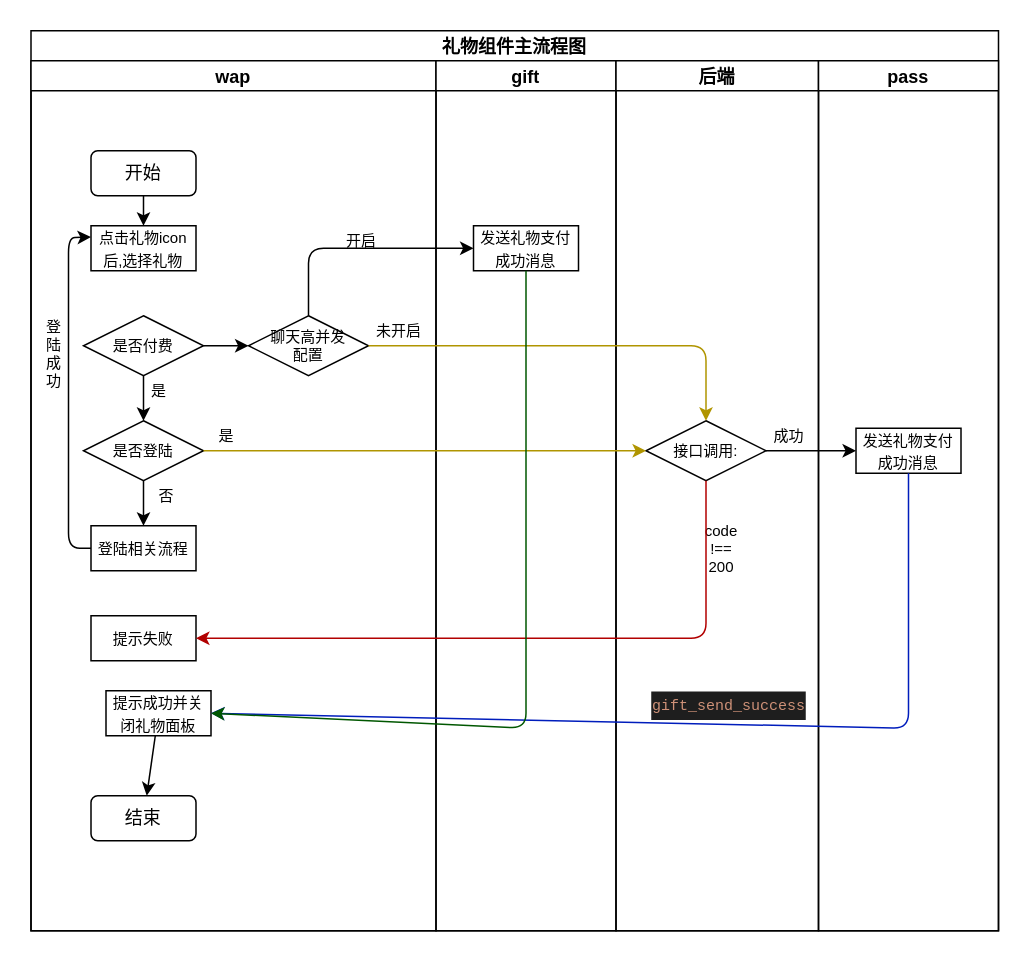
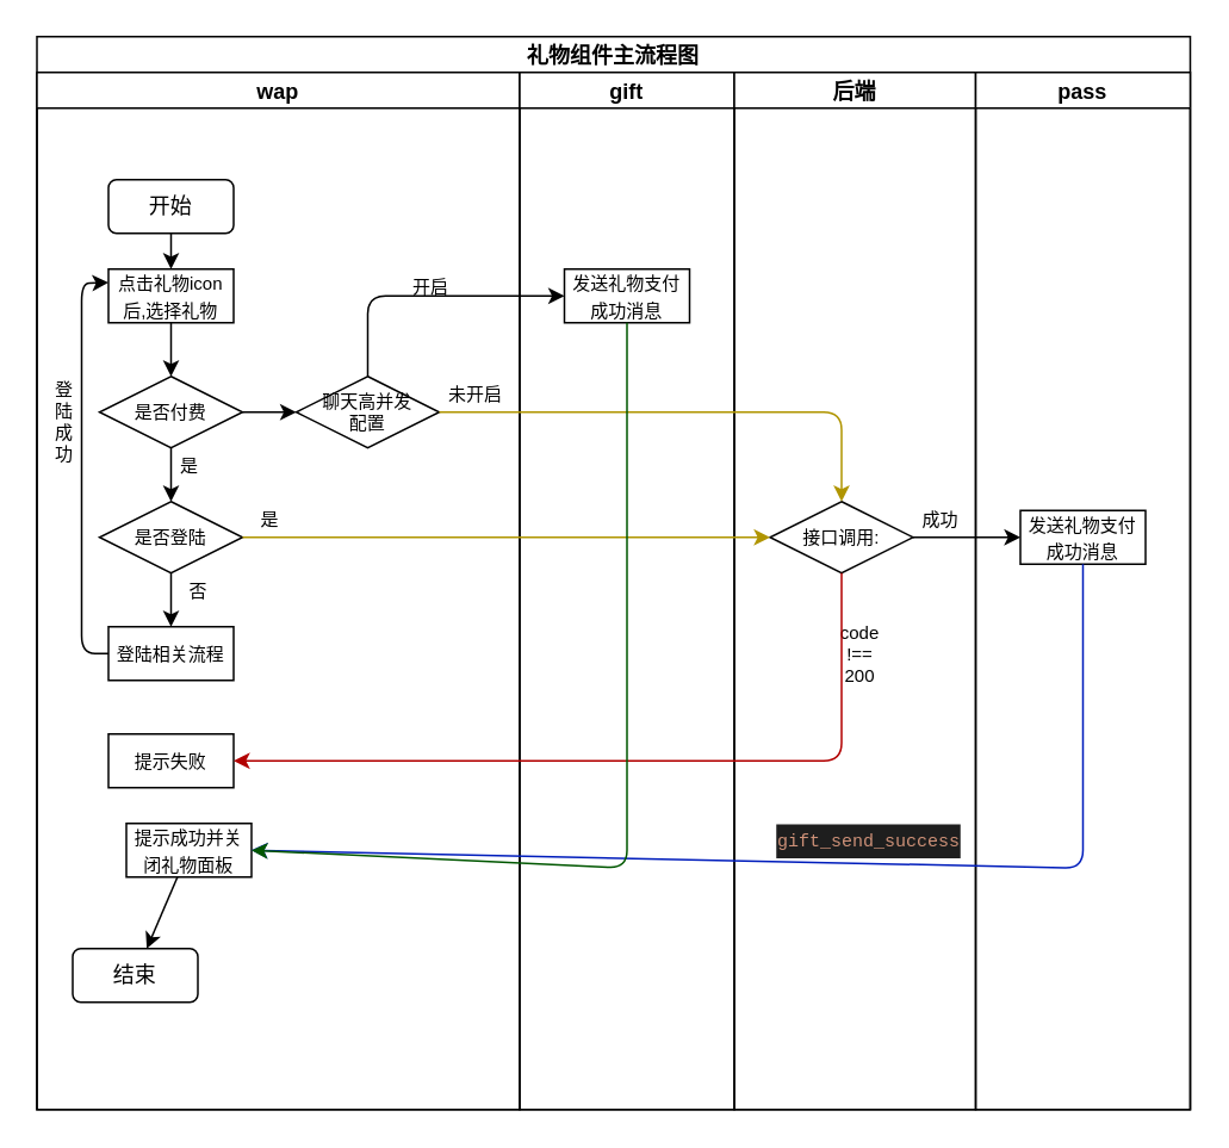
  <mxCell id="0" />
  <mxCell id="1" parent="0" />
  <mxCell id="2" value="礼物组件主流程图" style="swimlane;childLayout=stackLayout;resizeParent=1;resizeParentMax=0;startSize=20;" vertex="1" parent="1"><mxGeometry x="20" y="20" width="645" height="600" as="geometry" /></mxCell>
  <mxCell id="3" value="wap" style="swimlane;startSize=20;" vertex="1" parent="2"><mxGeometry y="20" width="270" height="580" as="geometry" /></mxCell>
  <mxCell id="4" style="edgeStyle=none;html=1;exitX=0.5;exitY=1;exitDx=0;exitDy=0;entryX=0.5;entryY=0;entryDx=0;entryDy=0;" edge="1" parent="3" source="5" target="7"><mxGeometry relative="1" as="geometry" /></mxCell>
  <mxCell id="5" value="开始" style="rounded=1;whiteSpace=wrap;html=1;" vertex="1" parent="3"><mxGeometry x="40" y="60" width="70" height="30" as="geometry" /></mxCell>
+ <mxCell id="6" value="" style="edgeStyle=none;html=1;fontSize=10;" edge="1" parent="3" source="7" target="10"><mxGeometry relative="1" as="geometry" /></mxCell>
  <mxCell id="7" value="&lt;font style=&quot;font-size: 10px&quot;&gt;点击礼物icon后,选择礼物&lt;/font&gt;" style="rounded=0;whiteSpace=wrap;html=1;" vertex="1" parent="3"><mxGeometry x="40" y="110" width="70" height="30" as="geometry" /></mxCell>
  <mxCell id="8" value="" style="edgeStyle=none;html=1;fontSize=10;" edge="1" parent="3" source="10" target="12"><mxGeometry relative="1" as="geometry" /></mxCell>
  <mxCell id="9" value="" style="edgeStyle=none;html=1;fontSize=10;" edge="1" parent="3" source="10" target="22"><mxGeometry relative="1" as="geometry" /></mxCell>
  <mxCell id="10" value="是否付费" style="rhombus;whiteSpace=wrap;html=1;fontSize=10;" vertex="1" parent="3"><mxGeometry x="35" y="170" width="80" height="40" as="geometry" /></mxCell>
  <mxCell id="11" value="" style="edgeStyle=none;html=1;fontSize=10;" edge="1" parent="3" source="12" target="14"><mxGeometry relative="1" as="geometry" /></mxCell>
  <mxCell id="12" value="是否登陆" style="rhombus;whiteSpace=wrap;html=1;fontSize=10;" vertex="1" parent="3"><mxGeometry x="35" y="240" width="80" height="40" as="geometry" /></mxCell>
  <mxCell id="13" style="edgeStyle=none;html=1;exitX=0;exitY=0.5;exitDx=0;exitDy=0;entryX=0;entryY=0.25;entryDx=0;entryDy=0;fontSize=10;" edge="1" parent="3" source="14" target="7"><mxGeometry relative="1" as="geometry"><Array as="points"><mxPoint x="25" y="325" /><mxPoint x="25" y="270" /><mxPoint x="25" y="220" /><mxPoint x="25" y="118" /></Array></mxGeometry></mxCell>
  <mxCell id="14" value="&lt;font style=&quot;font-size: 10px&quot;&gt;登陆相关流程&lt;/font&gt;" style="rounded=0;whiteSpace=wrap;html=1;" vertex="1" parent="3"><mxGeometry x="40" y="310" width="70" height="30" as="geometry" /></mxCell>
  <mxCell id="15" value="登&lt;br&gt;陆&lt;br&gt;成&lt;br&gt;功" style="text;html=1;align=center;verticalAlign=middle;resizable=0;points=[];autosize=1;strokeColor=none;fillColor=none;fontSize=10;" vertex="1" parent="3"><mxGeometry y="170" width="30" height="50" as="geometry" /></mxCell>
  <mxCell id="16" value="是" style="text;html=1;align=center;verticalAlign=middle;resizable=0;points=[];autosize=1;strokeColor=none;fillColor=none;fontSize=10;" vertex="1" parent="3"><mxGeometry x="70" y="210" width="30" height="20" as="geometry" /></mxCell>
  <mxCell id="17" value="是" style="text;html=1;align=center;verticalAlign=middle;resizable=0;points=[];autosize=1;strokeColor=none;fillColor=none;fontSize=10;" vertex="1" parent="3"><mxGeometry x="115" y="240" width="30" height="20" as="geometry" /></mxCell>
  <mxCell id="18" value="&lt;font style=&quot;font-size: 10px&quot;&gt;提示失败&lt;/font&gt;" style="rounded=0;whiteSpace=wrap;html=1;" vertex="1" parent="3"><mxGeometry x="40" y="370" width="70" height="30" as="geometry" /></mxCell>
  <mxCell id="19" value="" style="edgeStyle=none;html=1;fontSize=10;" edge="1" parent="3" source="20" target="21"><mxGeometry relative="1" as="geometry" /></mxCell>
  <mxCell id="20" value="&lt;font style=&quot;font-size: 10px&quot;&gt;提示成功并关闭礼物面板&lt;/font&gt;" style="rounded=0;whiteSpace=wrap;html=1;" vertex="1" parent="3"><mxGeometry x="50" y="420" width="70" height="30" as="geometry" /></mxCell>
- <mxCell id="21" value="结束" style="rounded=1;whiteSpace=wrap;html=1;" vertex="1" parent="3"><mxGeometry x="40" y="490" width="70" height="30" as="geometry" /></mxCell>
+ <mxCell id="21" value="结束" style="rounded=1;whiteSpace=wrap;html=1;" vertex="1" parent="3"><mxGeometry x="20" y="490" width="70" height="30" as="geometry" /></mxCell>
  <mxCell id="22" value="聊天高并发&lt;br&gt;配置" style="rhombus;whiteSpace=wrap;html=1;fontSize=10;" vertex="1" parent="3"><mxGeometry x="145" y="170" width="80" height="40" as="geometry" /></mxCell>
  <mxCell id="23" value="未开启" style="text;html=1;align=center;verticalAlign=middle;resizable=0;points=[];autosize=1;strokeColor=none;fillColor=none;fontSize=10;" vertex="1" parent="3"><mxGeometry x="220" y="170" width="50" height="20" as="geometry" /></mxCell>
  <mxCell id="24" value="开启" style="text;html=1;align=center;verticalAlign=middle;resizable=0;points=[];autosize=1;strokeColor=none;fillColor=none;fontSize=10;" vertex="1" parent="3"><mxGeometry x="200" y="110" width="40" height="20" as="geometry" /></mxCell>
  <mxCell id="25" value="gift" style="swimlane;startSize=20;" vertex="1" parent="2"><mxGeometry x="270" y="20" width="120" height="580" as="geometry" /></mxCell>
  <mxCell id="26" value="&lt;font style=&quot;font-size: 10px&quot;&gt;发送礼物支付成功消息&lt;/font&gt;" style="rounded=0;whiteSpace=wrap;html=1;" vertex="1" parent="25"><mxGeometry x="25" y="110" width="70" height="30" as="geometry" /></mxCell>
  <mxCell id="27" value="后端" style="swimlane;startSize=20;" vertex="1" parent="2"><mxGeometry x="390" y="20" width="135" height="580" as="geometry" /></mxCell>
  <mxCell id="28" value="接口调用:" style="rhombus;whiteSpace=wrap;html=1;fontSize=10;" vertex="1" parent="27"><mxGeometry x="20" y="240" width="80" height="40" as="geometry" /></mxCell>
  <mxCell id="29" value="code&lt;br&gt;!==&lt;br&gt;200" style="text;html=1;align=center;verticalAlign=middle;resizable=0;points=[];autosize=1;strokeColor=none;fillColor=none;fontSize=10;" vertex="1" parent="27"><mxGeometry x="50" y="305" width="40" height="40" as="geometry" /></mxCell>
  <mxCell id="30" value="成功" style="text;html=1;align=center;verticalAlign=middle;resizable=0;points=[];autosize=1;strokeColor=none;fillColor=none;fontSize=10;" vertex="1" parent="27"><mxGeometry x="95" y="240" width="40" height="20" as="geometry" /></mxCell>
  <mxCell id="31" value="&lt;div style=&quot;color: rgb(212 , 212 , 212) ; background-color: rgb(30 , 30 , 30) ; font-family: &amp;#34;consolas&amp;#34; , &amp;#34;courier new&amp;#34; , monospace ; line-height: 19px&quot;&gt;&lt;span style=&quot;color: rgb(206 , 145 , 120)&quot;&gt;&lt;font style=&quot;font-size: 10px&quot;&gt;gift_send_success&lt;/font&gt;&lt;/span&gt;&lt;/div&gt;" style="text;html=1;align=center;verticalAlign=middle;resizable=0;points=[];autosize=1;strokeColor=none;fillColor=none;fontSize=10;" vertex="1" parent="27"><mxGeometry x="20" y="420" width="110" height="20" as="geometry" /></mxCell>
  <mxCell id="32" value="pass" style="swimlane;startSize=20;" vertex="1" parent="2"><mxGeometry x="525" y="20" width="120" height="580" as="geometry" /></mxCell>
  <mxCell id="33" value="&lt;font style=&quot;font-size: 10px&quot;&gt;发送礼物支付成功消息&lt;/font&gt;" style="rounded=0;whiteSpace=wrap;html=1;" vertex="1" parent="32"><mxGeometry x="25" y="245" width="70" height="30" as="geometry" /></mxCell>
  <mxCell id="34" value="" style="edgeStyle=none;html=1;fontSize=10;entryX=1;entryY=0.5;entryDx=0;entryDy=0;fillColor=#e51400;strokeColor=#B20000;" edge="1" parent="2" source="28" target="18"><mxGeometry relative="1" as="geometry"><mxPoint x="205" y="380" as="targetPoint" /><Array as="points"><mxPoint x="450" y="405" /></Array></mxGeometry></mxCell>
  <mxCell id="35" value="" style="edgeStyle=none;html=1;fontSize=10;" edge="1" parent="2" source="28" target="33"><mxGeometry relative="1" as="geometry" /></mxCell>
  <mxCell id="36" value="" style="edgeStyle=none;html=1;fontSize=10;entryX=1;entryY=0.5;entryDx=0;entryDy=0;fillColor=#0050ef;strokeColor=#001DBC;" edge="1" parent="2" source="33" target="20"><mxGeometry relative="1" as="geometry"><mxPoint x="325" y="470" as="targetPoint" /><Array as="points"><mxPoint x="585" y="465" /></Array></mxGeometry></mxCell>
  <mxCell id="37" style="edgeStyle=none;html=1;exitX=1;exitY=0.5;exitDx=0;exitDy=0;fontSize=10;entryX=0;entryY=0.5;entryDx=0;entryDy=0;fillColor=#e3c800;strokeColor=#B09500;" edge="1" parent="2" source="12" target="28"><mxGeometry relative="1" as="geometry"><mxPoint x="150.0" y="279.793" as="targetPoint" /></mxGeometry></mxCell>
  <mxCell id="38" style="edgeStyle=none;html=1;entryX=0.5;entryY=0;entryDx=0;entryDy=0;fontSize=10;exitX=1;exitY=0.5;exitDx=0;exitDy=0;fillColor=#e3c800;strokeColor=#B09500;" edge="1" parent="2" source="22" target="28"><mxGeometry relative="1" as="geometry"><Array as="points"><mxPoint x="450" y="210" /></Array></mxGeometry></mxCell>
  <mxCell id="39" value="" style="edgeStyle=none;html=1;fontSize=10;entryX=0;entryY=0.5;entryDx=0;entryDy=0;" edge="1" parent="2" source="22" target="26"><mxGeometry relative="1" as="geometry"><mxPoint x="185" y="110" as="targetPoint" /><Array as="points"><mxPoint x="185" y="145" /></Array></mxGeometry></mxCell>
  <mxCell id="40" value="" style="edgeStyle=none;html=1;fontSize=10;entryX=1;entryY=0.5;entryDx=0;entryDy=0;fillColor=#008a00;strokeColor=#005700;" edge="1" parent="2" source="26" target="20"><mxGeometry relative="1" as="geometry"><mxPoint x="330" y="240" as="targetPoint" /><Array as="points"><mxPoint x="330" y="465" /></Array></mxGeometry></mxCell>
  <mxCell id="41" value="否" style="text;html=1;align=center;verticalAlign=middle;resizable=0;points=[];autosize=1;strokeColor=none;fillColor=none;fontSize=10;" vertex="1" parent="1"><mxGeometry x="95" y="320" width="30" height="20" as="geometry" /></mxCell>
